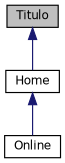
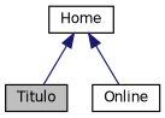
  digraph {
    node [color=black fillcolor=white fontname=Helvetica fontsize=10 shape=record style=filled]
    edge [color=midnightblue dir=back fontname=Helvetica fontsize=10 labelfontname=Helvetica labelfontsize=10 style=solid]
    n1 [fillcolor=grey75 fontcolor=black height=0.2 label=Titulo width=0.4]
    n2 [height=0.2 label=Home width=0.4]
    n3 [height=0.2 label=Online width=0.4]
-   n1 -> n2
+   n2 -> n1
    n2 -> n3
  }
